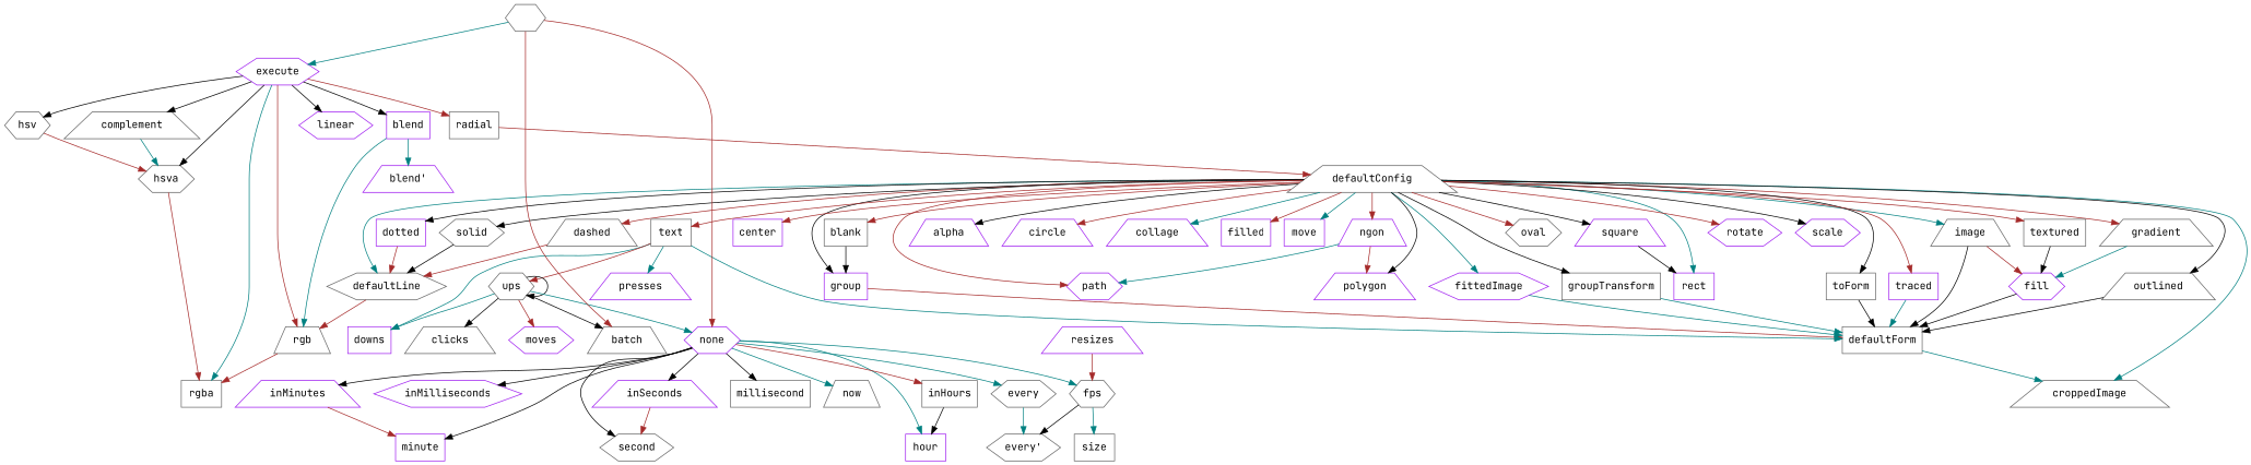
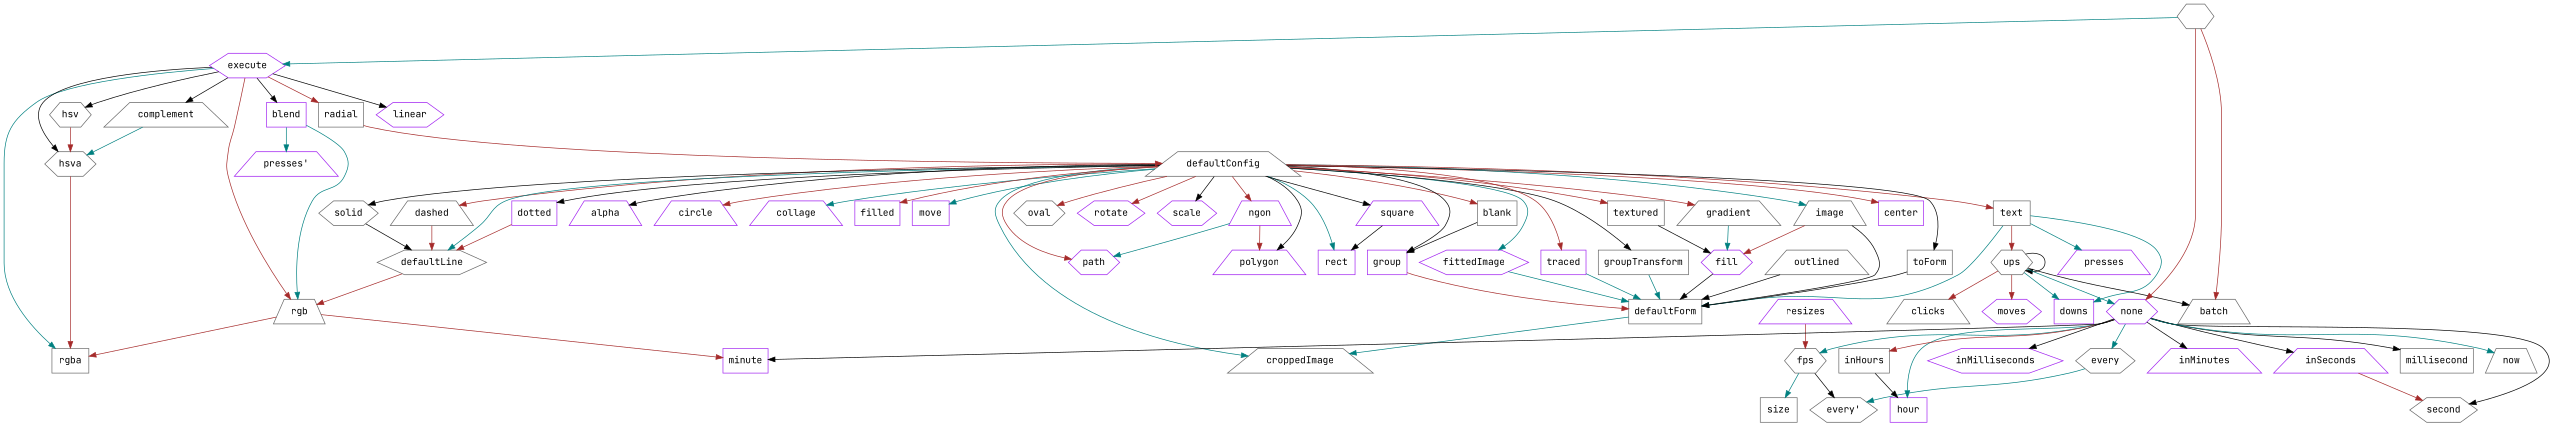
  strict digraph {
    fontname="JetBrains Mono"
    node [color=gray40 fontname="JetBrains Mono" shape=trapezium style=solid]
    edge [color=black fontname="JetBrains Mono"]
    batch
    blank [shape=box]
    group [color=purple shape=box]
    defaultForm [shape=box]
    blend [color=purple shape=box]
-   "blend\'" [color=purple]
+   "blend\'" [color=purple label="presses'"]
    rgb
    rgba [shape=box]
    center [color=purple shape=box]
    clicks
    complement
    hsva [shape=hexagon]
    croppedImage
    dashed
    defaultLine [shape=hexagon]
    defaultConfig
    alpha [color=purple]
    circle [color=purple]
    collage [color=purple]
    dotted [color=purple shape=box]
    filled [color=purple shape=box]
    fittedImage [color=purple shape=hexagon]
    gradient
    groupTransform [shape=box]
    image
    move [color=purple shape=box]
    ngon [color=purple]
    outlined
    oval [shape=hexagon]
    path [color=purple shape=hexagon]
    polygon [color=purple]
    rect [color=purple shape=box]
    rotate [color=purple shape=hexagon]
    scale [color=purple shape=hexagon]
    solid [shape=hexagon]
    square [color=purple]
    text [shape=box]
    textured [shape=box]
    toForm [shape=box]
    traced [color=purple shape=box]
    fill [color=purple shape=hexagon]
    downs [color=purple shape=box]
    presses [color=purple]
    ups [shape=hexagon]
    every [shape=hexagon]
    "every\'" [shape=hexagon]
    execute [color=purple shape=hexagon]
    hsv [shape=hexagon]
    linear [color=purple shape=hexagon]
    radial [shape=box]
    fps [shape=hexagon]
    size [shape=box]
    resizes [color=purple]
    hour [color=purple shape=box]
    inHours [shape=box]
    inMilliseconds [color=purple shape=hexagon]
    minute [color=purple shape=box]
    inMinutes [color=purple]
    second [shape=hexagon]
    inSeconds [color=purple]
    millisecond [shape=box]
    moves [color=purple shape=hexagon]
    none [color=purple shape=hexagon]
    now
    "" [shape=hexagon style=""]
    blank -> group
    group -> defaultForm [color=brown]
    defaultForm -> croppedImage [color=teal]
    blend -> "blend\'" [color=teal]
    blend -> rgb [color=teal]
    rgb -> rgba [color=brown]
    complement -> hsva [color=teal]
    hsva -> rgba [color=brown]
    dashed -> defaultLine [color=brown]
    defaultLine -> rgb [color=brown]
    defaultConfig -> blank [color=brown]
    defaultConfig -> group
    defaultConfig -> center [color=brown]
    defaultConfig -> croppedImage [color=teal]
    defaultConfig -> dashed [color=brown]
    defaultConfig -> defaultLine [color=teal]
    defaultConfig -> alpha
    defaultConfig -> circle [color=brown]
    defaultConfig -> collage [color=teal]
    defaultConfig -> dotted
    defaultConfig -> filled [color=brown]
    defaultConfig -> fittedImage [color=teal]
    defaultConfig -> gradient [color=brown]
    defaultConfig -> groupTransform
    defaultConfig -> image [color=teal]
    defaultConfig -> move [color=teal]
    defaultConfig -> ngon [color=brown]
-   defaultConfig -> outlined
    defaultConfig -> oval [color=brown]
    defaultConfig -> path [color=brown]
    defaultConfig -> polygon
    defaultConfig -> rect [color=teal]
    defaultConfig -> rotate [color=brown]
    defaultConfig -> scale
    defaultConfig -> solid
    defaultConfig -> square
    defaultConfig -> text [color=brown]
    defaultConfig -> textured [color=brown]
    defaultConfig -> toForm
    defaultConfig -> traced [color=brown]
    dotted -> defaultLine [color=brown]
    fittedImage -> defaultForm [color=teal]
    gradient -> fill [color=teal]
    groupTransform -> defaultForm [color=teal]
    image -> defaultForm
    image -> fill [color=brown]
    ngon -> path [color=teal]
    ngon -> polygon [color=brown]
    outlined -> defaultForm
    solid -> defaultLine
    square -> rect
    text -> defaultForm [color=teal]
    text -> downs [color=teal]
    text -> presses [color=teal]
    text -> ups [color=brown]
    textured -> fill
    toForm -> defaultForm
    traced -> defaultForm [color=teal]
    fill -> defaultForm
    ups -> batch
-   ups -> clicks
+   ups -> clicks [color=brown]
    ups -> downs [color=teal]
    ups -> ups
    ups -> moves [color=brown]
    ups -> none [color=teal]
    every -> "every\'" [color=teal]
    execute -> blend
    execute -> rgb [color=brown]
    execute -> rgba [color=teal]
    execute -> complement
    execute -> hsva
    execute -> hsv
    execute -> linear
    execute -> radial [color=brown]
    hsv -> hsva [color=brown]
    radial -> defaultConfig [color=brown]
    fps -> "every\'"
    fps -> size [color=teal]
    resizes -> fps [color=brown]
    inHours -> hour
-   inMinutes -> minute [color=brown]
+   rgb -> minute [color=brown]
    inSeconds -> second [color=brown]
    none -> every [color=teal]
    none -> fps [color=teal]
    none -> hour [color=teal]
    none -> inHours [color=brown]
    none -> inMilliseconds
    none -> minute
    none -> inMinutes
    none -> second
    none -> inSeconds
    none -> millisecond
    none -> now [color=teal]
    "" -> batch [color=brown]
    "" -> execute [color=teal]
    "" -> none [color=brown]
  }
